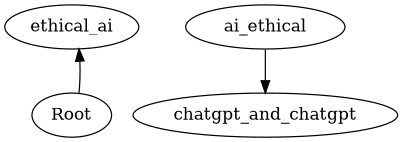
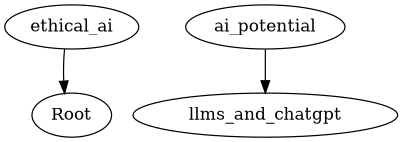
  strict digraph {
    edge [contraint=true]
    n1 [label=ethical_ai]
-   n2 [label=chatgpt_and_chatgpt]
+   n2 [label=llms_and_chatgpt]
    Root
-   n4 [label=ai_ethical]
-   Root -> n1
+   n4 [label=ai_potential]
+   n1 -> Root
    n4 -> n2
  }
